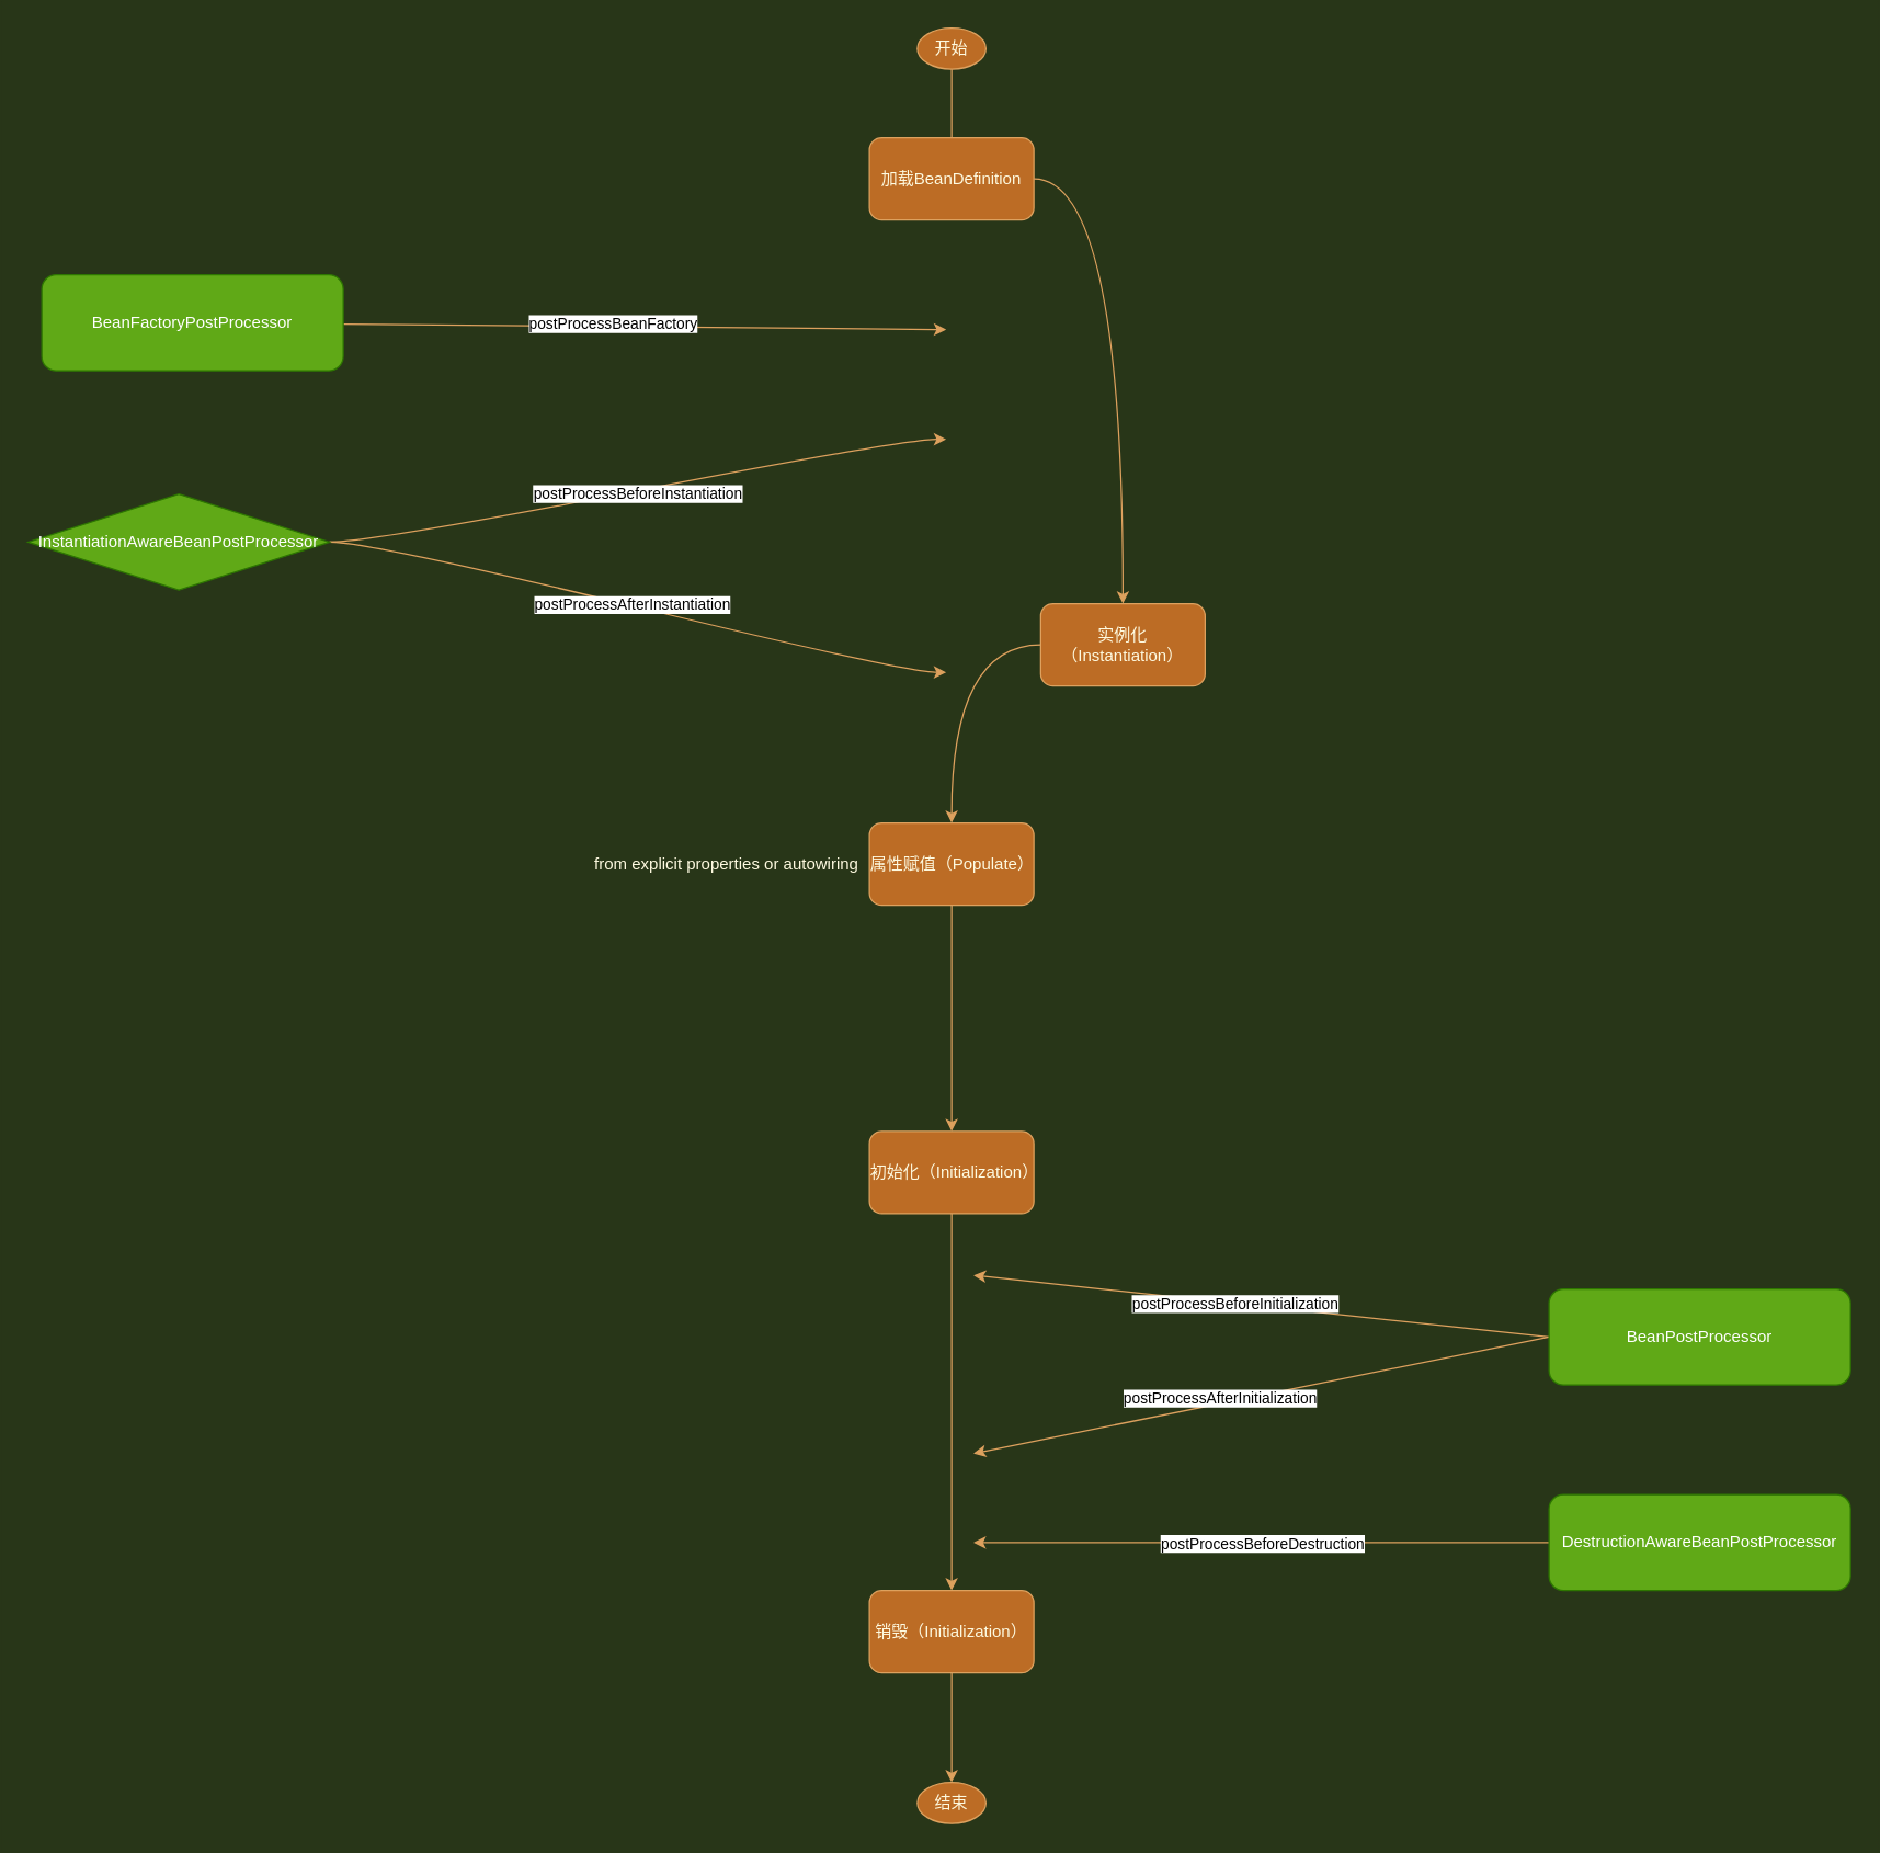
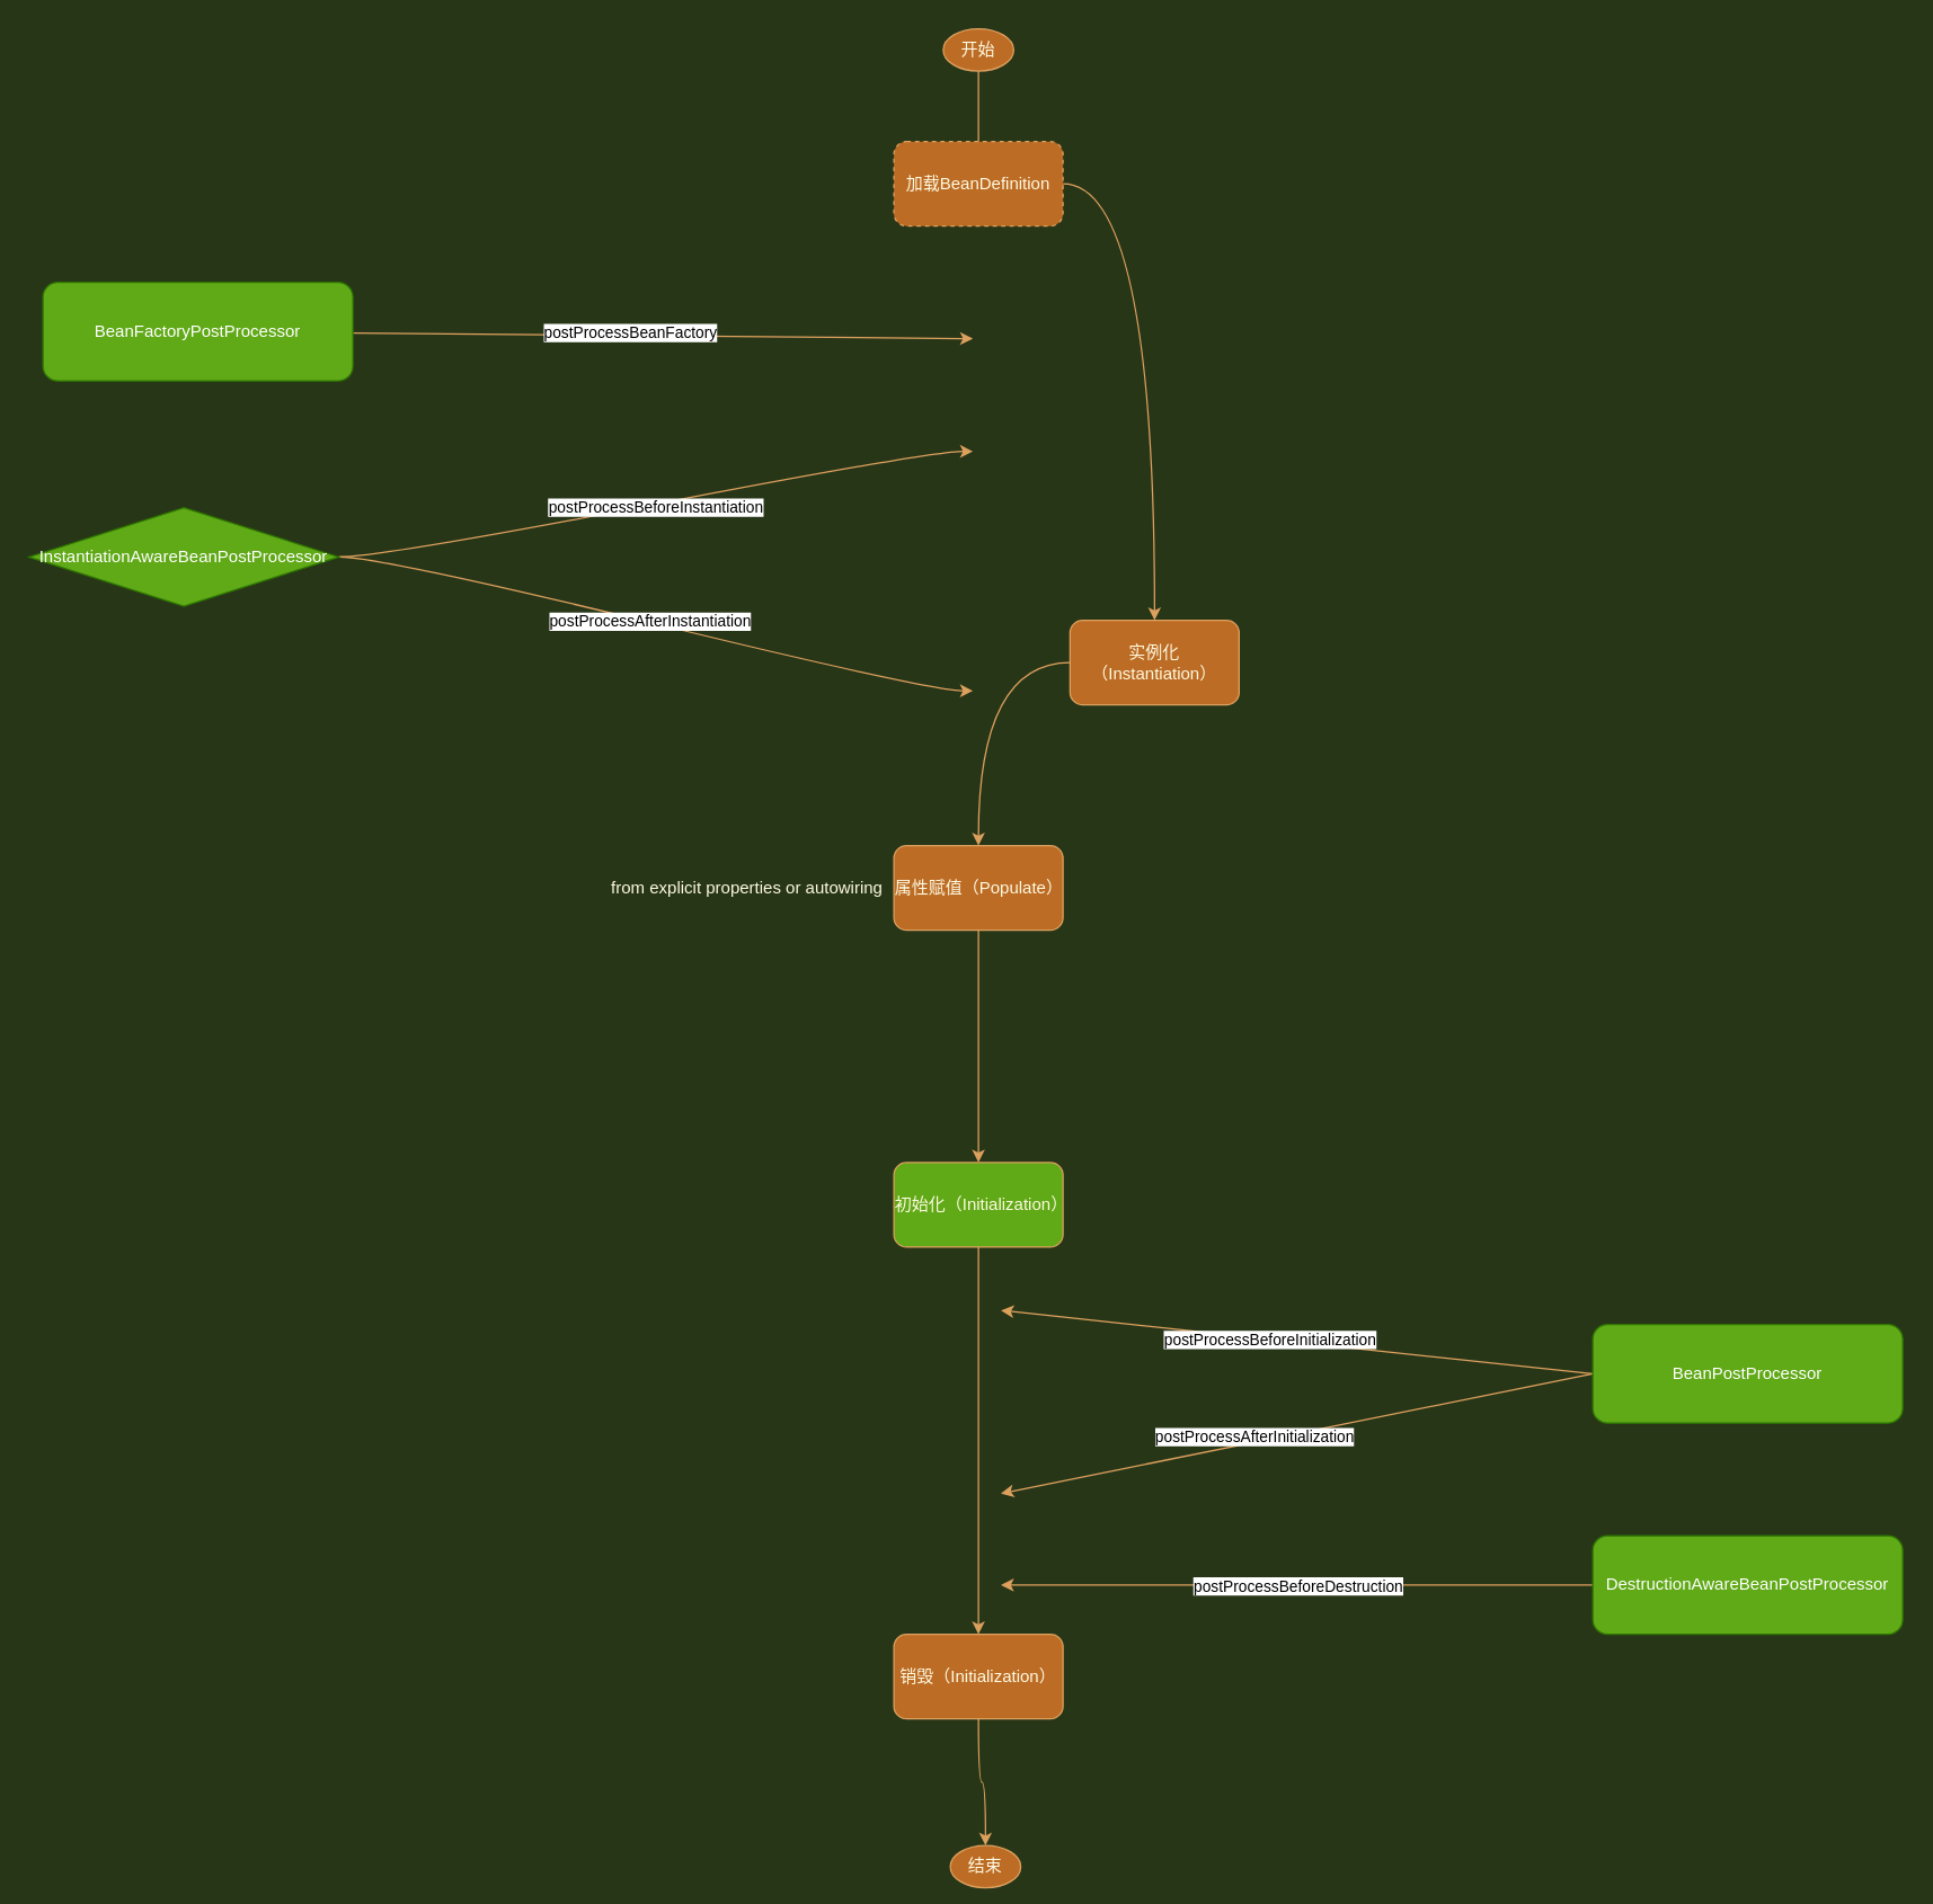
  <mxCell id="0" />
  <mxCell id="1" parent="0" />
  <mxCell id="2" value="" style="edgeStyle=orthogonalEdgeStyle;orthogonalLoop=1;jettySize=auto;html=1;strokeColor=#DDA15E;fontColor=#FEFAE0;labelBackgroundColor=#283618;curved=1;" parent="1" source="3" target="5" edge="1"><mxGeometry relative="1" as="geometry" /></mxCell>
  <mxCell id="3" value="实例化（Instantiation）" style="whiteSpace=wrap;html=1;fillColor=#BC6C25;strokeColor=#DDA15E;fontColor=#FEFAE0;rounded=1;" parent="1" vertex="1"><mxGeometry x="759" y="440" width="120" height="60" as="geometry" /></mxCell>
  <mxCell id="4" value="" style="edgeStyle=orthogonalEdgeStyle;orthogonalLoop=1;jettySize=auto;html=1;strokeColor=#DDA15E;fontColor=#FEFAE0;labelBackgroundColor=#283618;curved=1;" parent="1" source="5" target="7" edge="1"><mxGeometry relative="1" as="geometry" /></mxCell>
  <mxCell id="5" value="属性赋值（Populate）" style="whiteSpace=wrap;html=1;fillColor=#BC6C25;strokeColor=#DDA15E;fontColor=#FEFAE0;rounded=1;" parent="1" vertex="1"><mxGeometry x="634" y="600" width="120" height="60" as="geometry" /></mxCell>
  <mxCell id="6" value="" style="edgeStyle=orthogonalEdgeStyle;orthogonalLoop=1;jettySize=auto;html=1;strokeColor=#DDA15E;fontColor=#FEFAE0;labelBackgroundColor=#283618;curved=1;" parent="1" source="7" target="9" edge="1"><mxGeometry relative="1" as="geometry" /></mxCell>
- <mxCell id="7" value="初始化（Initialization）" style="whiteSpace=wrap;html=1;fillColor=#BC6C25;strokeColor=#DDA15E;fontColor=#FEFAE0;rounded=1;" parent="1" vertex="1"><mxGeometry x="634" y="825" width="120" height="60" as="geometry" /></mxCell>
+ <mxCell id="7" value="初始化（Initialization）" style="whiteSpace=wrap;html=1;fillColor=#60a917;strokeColor=#DDA15E;fontColor=#FEFAE0;rounded=1;" parent="1" vertex="1"><mxGeometry x="634" y="825" width="120" height="60" as="geometry" /></mxCell>
  <mxCell id="8" style="edgeStyle=orthogonalEdgeStyle;orthogonalLoop=1;jettySize=auto;html=1;entryX=0.5;entryY=0;entryDx=0;entryDy=0;strokeColor=#DDA15E;fontColor=#FEFAE0;labelBackgroundColor=#283618;curved=1;" parent="1" source="9" target="12" edge="1"><mxGeometry relative="1" as="geometry" /></mxCell>
  <mxCell id="9" value="销毁（Initialization）" style="whiteSpace=wrap;html=1;fillColor=#BC6C25;strokeColor=#DDA15E;fontColor=#FEFAE0;rounded=1;" parent="1" vertex="1"><mxGeometry x="634" y="1160" width="120" height="60" as="geometry" /></mxCell>
  <mxCell id="10" value="" style="edgeStyle=orthogonalEdgeStyle;curved=1;rounded=1;orthogonalLoop=1;jettySize=auto;html=1;strokeColor=#DDA15E;fillColor=#BC6C25;fontColor=#FEFAE0;endArrow=none;" parent="1" source="11" target="24" edge="1"><mxGeometry relative="1" as="geometry" /></mxCell>
  <mxCell id="11" value="开始" style="ellipse;whiteSpace=wrap;html=1;fillColor=#BC6C25;strokeColor=#DDA15E;fontColor=#FEFAE0;rounded=1;" parent="1" vertex="1"><mxGeometry x="669" y="20" width="50" height="30" as="geometry" /></mxCell>
- <mxCell id="12" value="结束" style="ellipse;whiteSpace=wrap;html=1;fillColor=#BC6C25;strokeColor=#DDA15E;fontColor=#FEFAE0;rounded=1;" parent="1" vertex="1"><mxGeometry x="669" y="1300" width="50" height="30" as="geometry" /></mxCell>
+ <mxCell id="12" value="结束" style="ellipse;whiteSpace=wrap;html=1;fillColor=#BC6C25;strokeColor=#DDA15E;fontColor=#FEFAE0;rounded=1;" parent="1" vertex="1"><mxGeometry x="674" y="1310" width="50" height="30" as="geometry" /></mxCell>
  <mxCell id="13" style="edgeStyle=entityRelationEdgeStyle;orthogonalLoop=1;jettySize=auto;html=1;strokeColor=#DDA15E;fillColor=#BC6C25;fontColor=#FEFAE0;labelBackgroundColor=#283618;curved=1;" parent="1" source="17" edge="1"><mxGeometry relative="1" as="geometry"><mxPoint x="690" y="320" as="targetPoint" /></mxGeometry></mxCell>
  <mxCell id="14" value="postProcessBeforeInstantiation" style="edgeLabel;html=1;align=center;verticalAlign=middle;resizable=0;points=[];labelBackgroundColor=#ffffff;rounded=1;" parent="13" vertex="1" connectable="0"><mxGeometry x="-0.036" relative="1" as="geometry"><mxPoint x="7.61" as="offset" /></mxGeometry></mxCell>
  <mxCell id="15" style="edgeStyle=entityRelationEdgeStyle;orthogonalLoop=1;jettySize=auto;html=1;strokeColor=#DDA15E;fillColor=#BC6C25;fontColor=#FEFAE0;labelBackgroundColor=#283618;curved=1;" parent="1" source="17" edge="1"><mxGeometry relative="1" as="geometry"><mxPoint x="690" y="490" as="targetPoint" /></mxGeometry></mxCell>
  <mxCell id="16" value="postProcessAfterInstantiation" style="edgeLabel;html=1;align=center;verticalAlign=middle;resizable=0;points=[];labelBackgroundColor=#ffffff;rounded=1;" parent="15" vertex="1" connectable="0"><mxGeometry x="-0.192" y="-1" relative="1" as="geometry"><mxPoint x="38.67" y="7.11" as="offset" /></mxGeometry></mxCell>
  <mxCell id="17" value="InstantiationAwareBeanPostProcessor" style="rhombus;whiteSpace=wrap;html=1;strokeColor=#2D7600;fillColor=#60a917;fontColor=#ffffff;" parent="1" vertex="1"><mxGeometry x="20" y="360" width="220" height="70" as="geometry" /></mxCell>
  <mxCell id="18" style="rounded=1;orthogonalLoop=1;jettySize=auto;html=1;strokeColor=#DDA15E;fillColor=#BC6C25;fontColor=#FEFAE0;exitX=0;exitY=0.5;exitDx=0;exitDy=0;" parent="1" source="22" edge="1"><mxGeometry relative="1" as="geometry"><mxPoint x="710" y="930" as="targetPoint" /></mxGeometry></mxCell>
  <mxCell id="19" value="postProcessBeforeInitialization" style="edgeLabel;html=1;align=center;verticalAlign=middle;resizable=0;points=[];labelBackgroundColor=#ffffff;" parent="18" vertex="1" connectable="0"><mxGeometry x="0.1" y="6" relative="1" as="geometry"><mxPoint x="1.32" y="-6.25" as="offset" /></mxGeometry></mxCell>
  <mxCell id="20" style="rounded=1;orthogonalLoop=1;jettySize=auto;html=1;strokeColor=#DDA15E;fillColor=#BC6C25;fontColor=#FEFAE0;exitX=0;exitY=0.5;exitDx=0;exitDy=0;" parent="1" source="22" edge="1"><mxGeometry relative="1" as="geometry"><mxPoint x="710" y="1060" as="targetPoint" /></mxGeometry></mxCell>
  <mxCell id="21" value="postProcessAfterInitialization" style="edgeLabel;html=1;align=center;verticalAlign=middle;resizable=0;points=[];labelBackgroundColor=#ffffff;" parent="20" vertex="1" connectable="0"><mxGeometry x="0.172" y="-11" relative="1" as="geometry"><mxPoint x="8.19" y="5.99" as="offset" /></mxGeometry></mxCell>
  <mxCell id="22" value="BeanPostProcessor" style="whiteSpace=wrap;html=1;strokeColor=#2D7600;fillColor=#60a917;fontColor=#ffffff;rounded=1;" parent="1" vertex="1"><mxGeometry x="1130" y="940" width="220" height="70" as="geometry" /></mxCell>
  <mxCell id="23" style="edgeStyle=orthogonalEdgeStyle;curved=1;rounded=1;orthogonalLoop=1;jettySize=auto;html=1;entryX=0.5;entryY=0;entryDx=0;entryDy=0;strokeColor=#DDA15E;fillColor=#BC6C25;fontColor=#FEFAE0;" parent="1" source="24" target="3" edge="1"><mxGeometry relative="1" as="geometry" /></mxCell>
- <mxCell id="24" value="加载BeanDefinition" style="whiteSpace=wrap;html=1;rounded=1;fontColor=#FEFAE0;strokeColor=#DDA15E;fillColor=#BC6C25;" parent="1" vertex="1"><mxGeometry x="634" y="100" width="120" height="60" as="geometry" /></mxCell>
+ <mxCell id="24" value="加载BeanDefinition" style="whiteSpace=wrap;html=1;rounded=1;fontColor=#FEFAE0;strokeColor=#DDA15E;fillColor=#BC6C25;dashed=1;" parent="1" vertex="1"><mxGeometry x="634" y="100" width="120" height="60" as="geometry" /></mxCell>
  <mxCell id="25" style="rounded=1;orthogonalLoop=1;jettySize=auto;html=1;strokeColor=#DDA15E;fillColor=#BC6C25;fontColor=#FEFAE0;" parent="1" source="27" edge="1"><mxGeometry relative="1" as="geometry"><mxPoint x="690" as="targetPoint" y="240" /></mxGeometry></mxCell>
  <mxCell id="26" value="postProcessBeanFactory" style="edgeLabel;html=1;align=center;verticalAlign=middle;resizable=0;points=[];labelBackgroundColor=#ffffff;" parent="25" vertex="1" connectable="0"><mxGeometry x="-0.104" y="-1" relative="1" as="geometry"><mxPoint y="-3.79" as="offset" /></mxGeometry></mxCell>
  <mxCell id="27" value="BeanFactoryPostProcessor" style="whiteSpace=wrap;html=1;strokeColor=#2D7600;fillColor=#60a917;fontColor=#ffffff;rounded=1;" parent="1" vertex="1"><mxGeometry x="30" y="200" width="220" height="70" as="geometry" /></mxCell>
  <mxCell id="28" value="from explicit properties or autowiring" style="text;html=1;strokeColor=none;fillColor=none;align=center;verticalAlign=middle;whiteSpace=wrap;rounded=0;labelBackgroundColor=none;fontColor=#FEFAE0;" parent="1" vertex="1"><mxGeometry x="400" y="620" width="260" height="20" as="geometry" /></mxCell>
  <mxCell id="29" value="postProcessBeforeDestruction" style="edgeStyle=orthogonalEdgeStyle;rounded=0;orthogonalLoop=1;jettySize=auto;html=1;strokeColor=#DDA15E;" edge="1" parent="1" source="30"><mxGeometry relative="1" as="geometry"><mxPoint x="710" y="1125" as="targetPoint" /></mxGeometry></mxCell>
  <mxCell id="30" value="DestructionAwareBeanPostProcessor" style="whiteSpace=wrap;html=1;strokeColor=#2D7600;fillColor=#60a917;fontColor=#ffffff;rounded=1;" vertex="1" parent="1"><mxGeometry x="1130" y="1090" width="220" height="70" as="geometry" /></mxCell>
